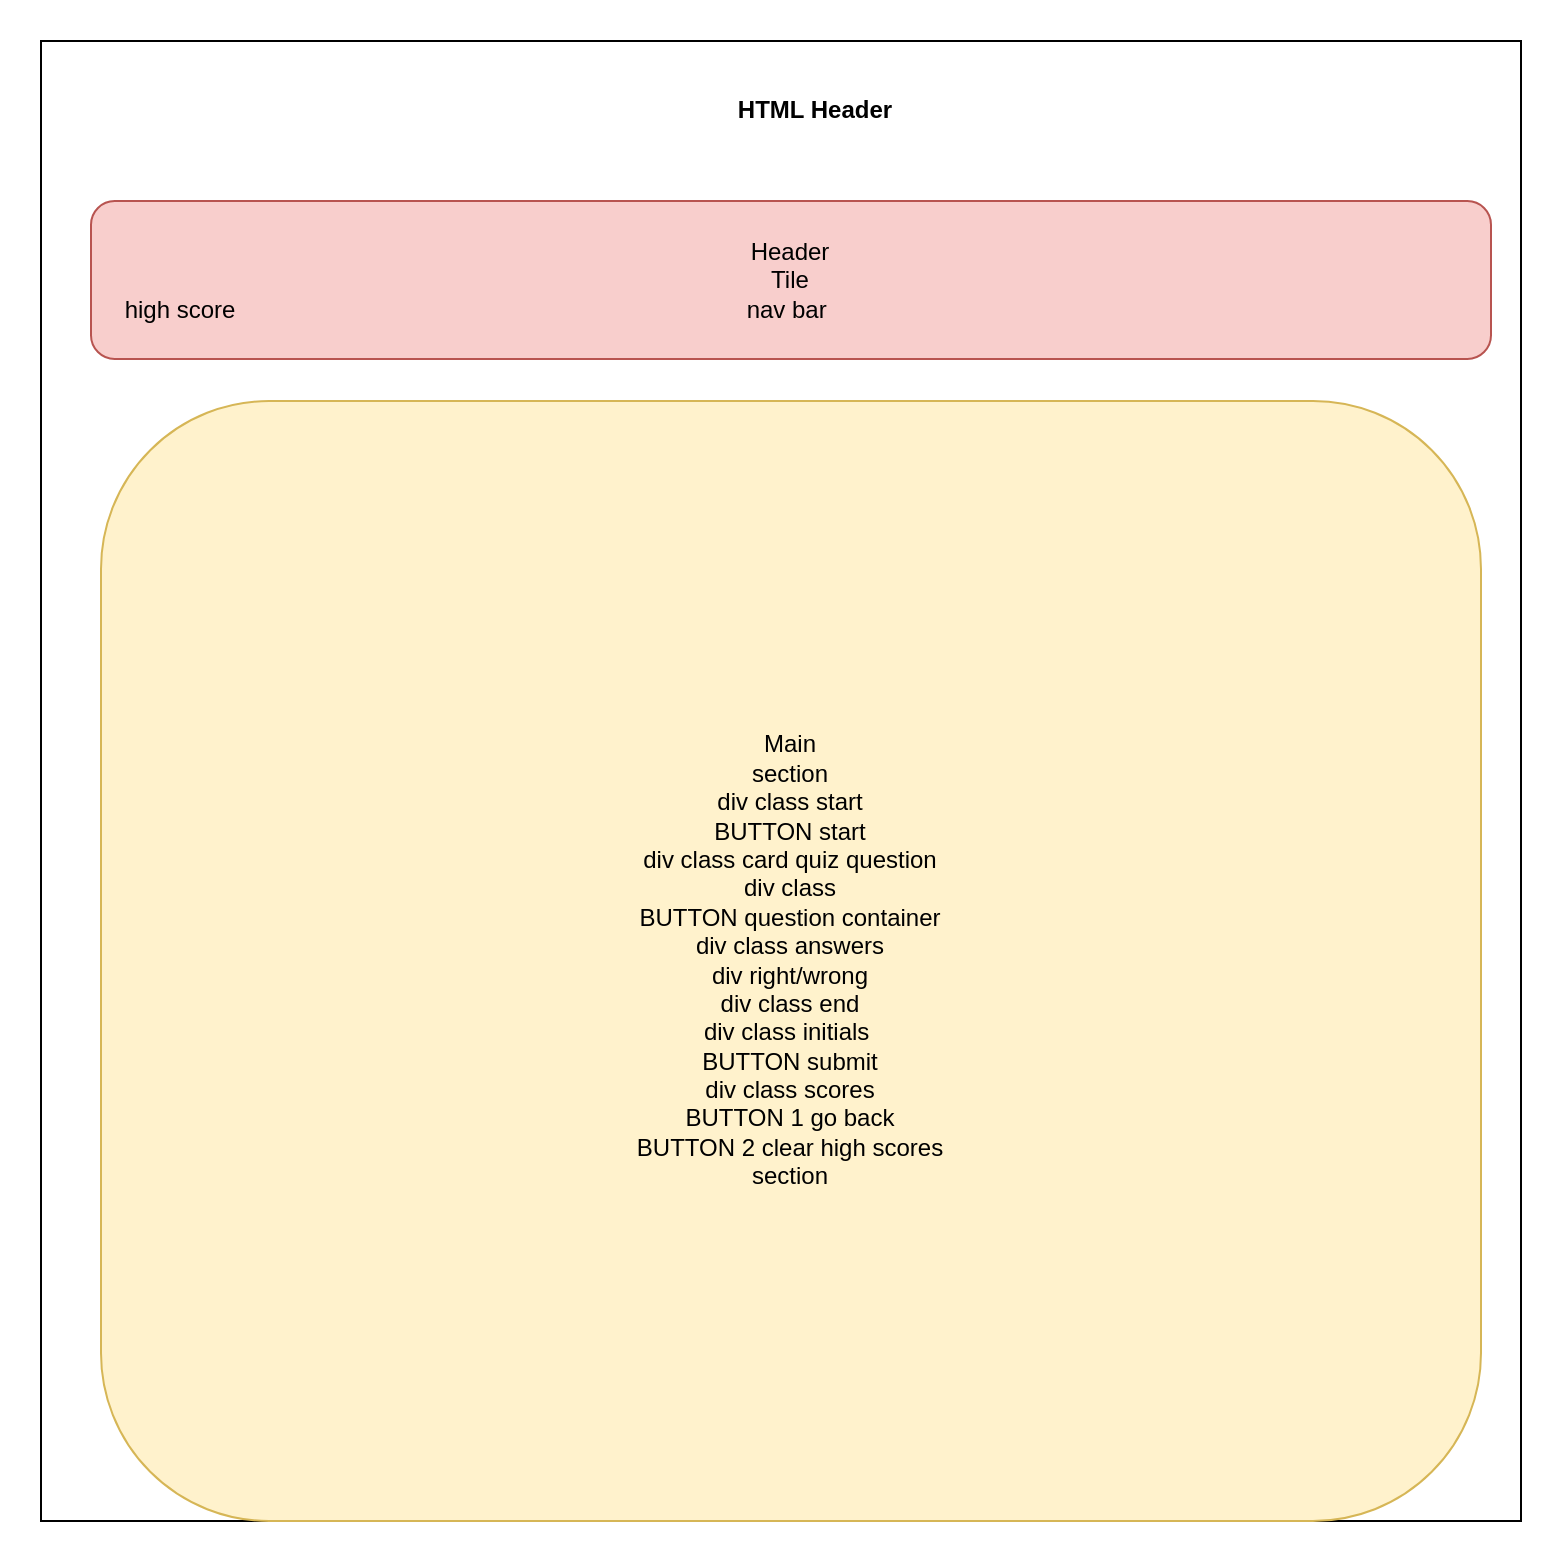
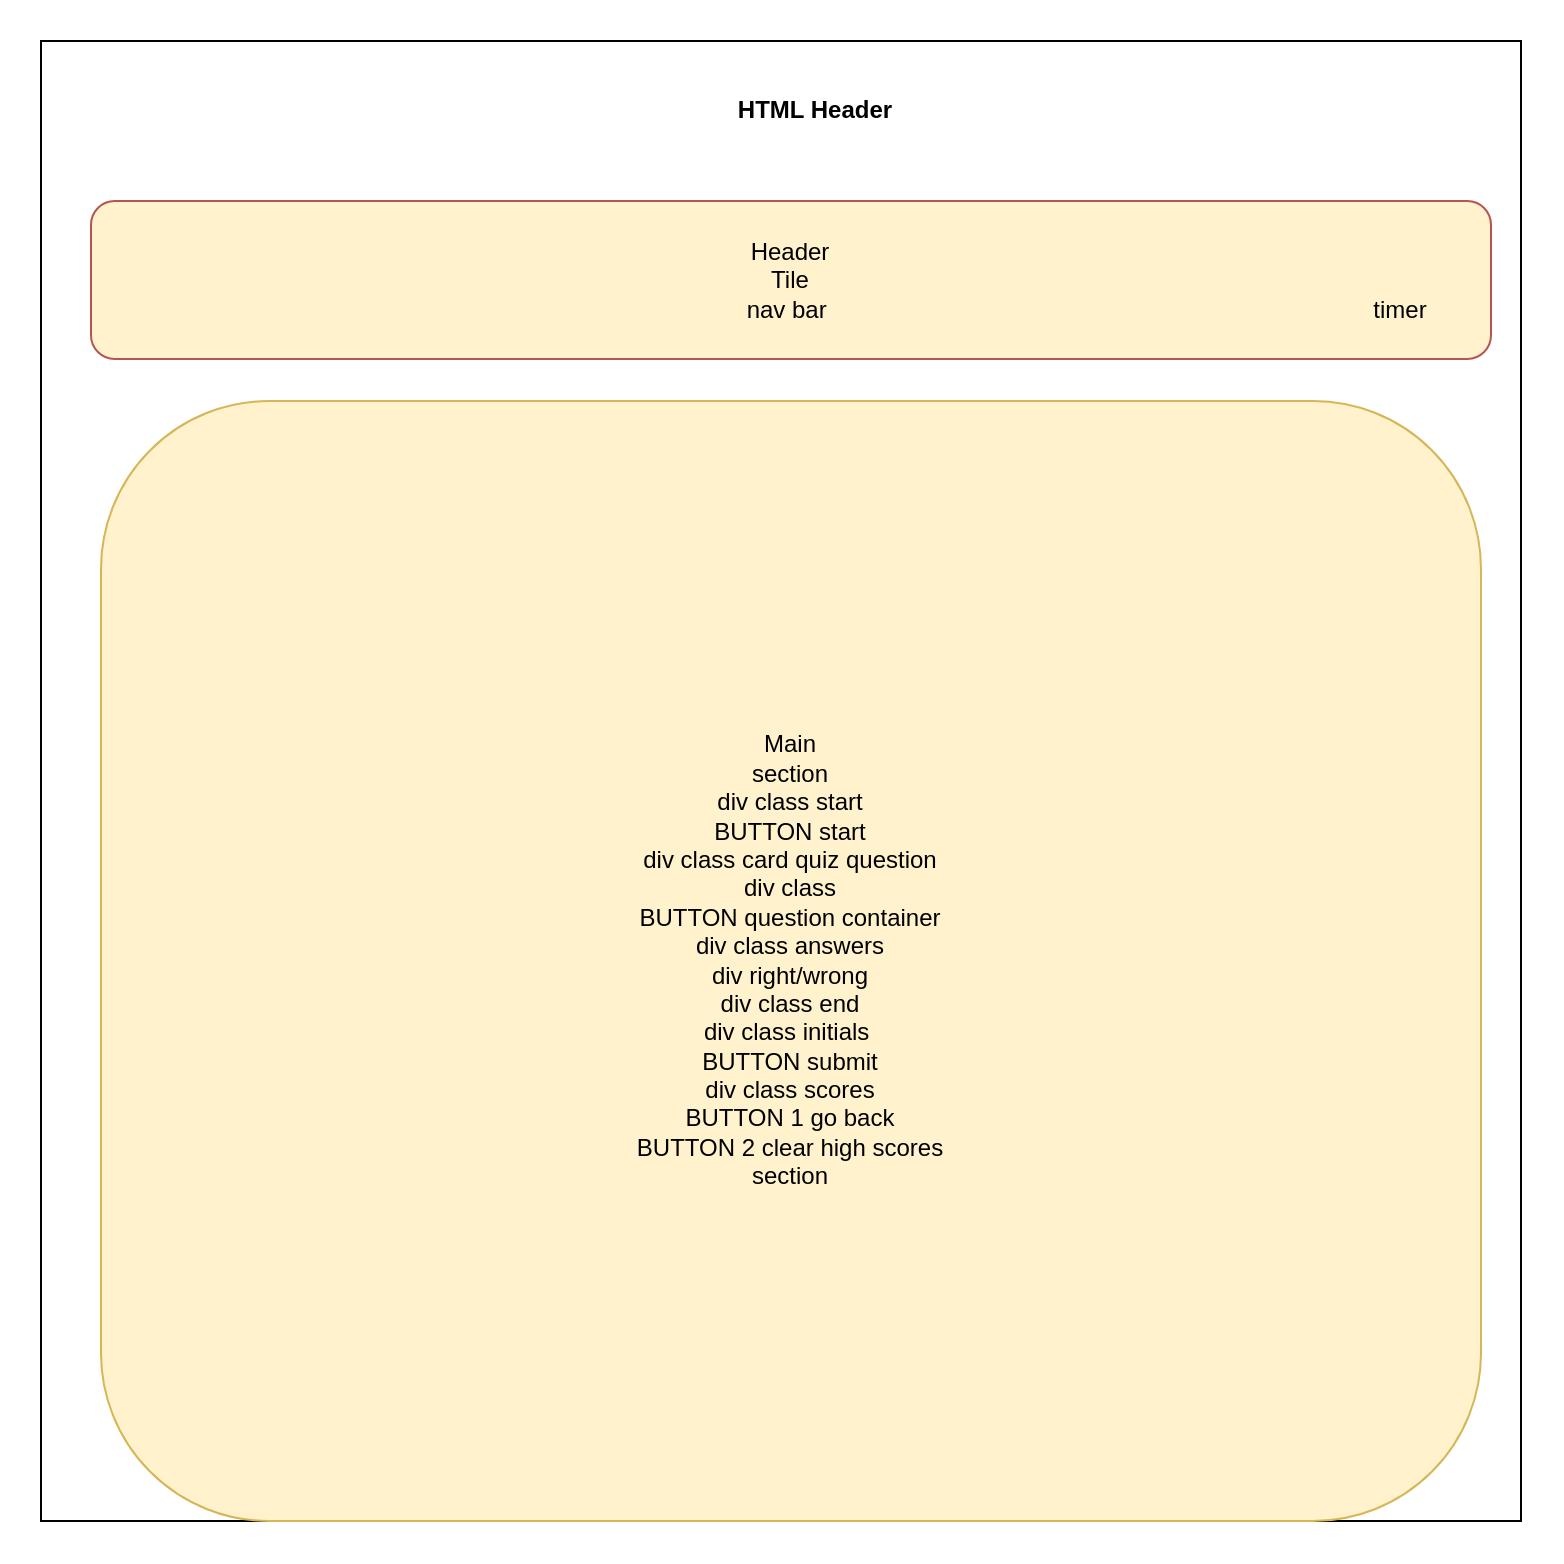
  <mxCell id="0" />
  <mxCell id="1" parent="0" />
  <mxCell id="2" value="" style="whiteSpace=wrap;html=1;aspect=fixed;" vertex="1" parent="1"><mxGeometry x="20" y="20" width="740" height="740" as="geometry" /></mxCell>
- <mxCell id="3" value="Header&lt;br&gt;Tile&lt;br&gt;nav bar&amp;nbsp;" style="rounded=1;whiteSpace=wrap;html=1;fillColor=#f8cecc;strokeColor=#b85450;" vertex="1" parent="1"><mxGeometry x="45" y="100" width="700" height="79" as="geometry" /></mxCell>
+ <mxCell id="3" value="Header&lt;br&gt;Tile&lt;br&gt;nav bar&amp;nbsp;" style="rounded=1;whiteSpace=wrap;html=1;fillColor=#fff2cc;strokeColor=#b85450;" vertex="1" parent="1"><mxGeometry x="45" y="100" width="700" height="79" as="geometry" /></mxCell>
  <mxCell id="4" value="Main&lt;br&gt;section&lt;br&gt;div class start&lt;br&gt;BUTTON start&lt;br&gt;div class card quiz question&lt;br&gt;div class &lt;br&gt;BUTTON question container&lt;br&gt;div class answers&lt;br&gt;div right/wrong&lt;br&gt;div class end&lt;br&gt;div class initials&amp;nbsp;&lt;br&gt;BUTTON submit&lt;br&gt;div class scores&lt;br&gt;BUTTON 1 go back&lt;br&gt;BUTTON 2 clear high scores&lt;br&gt;section&lt;br&gt;" style="rounded=1;whiteSpace=wrap;html=1;fillColor=#fff2cc;strokeColor=#d6b656;" vertex="1" parent="1"><mxGeometry x="50" y="200" width="690" height="560" as="geometry" /></mxCell>
- <mxCell id="5" value="high score" style="text;html=1;strokeColor=none;fillColor=none;align=center;verticalAlign=middle;whiteSpace=wrap;rounded=0;" vertex="1" parent="1"><mxGeometry x="60" y="140" width="60" height="30" as="geometry" /></mxCell>
+ <mxCell id="6" value="timer" style="text;html=1;strokeColor=none;fillColor=none;align=center;verticalAlign=middle;whiteSpace=wrap;rounded=0;" vertex="1" parent="1"><mxGeometry x="670" y="140" width="60" height="30" as="geometry" /></mxCell>
  <mxCell id="7" value="&lt;b&gt;HTML Header&lt;/b&gt;" style="text;html=1;strokeColor=none;fillColor=none;align=center;verticalAlign=middle;whiteSpace=wrap;rounded=0;" vertex="1" parent="1"><mxGeometry x="365" y="40" width="85" height="30" as="geometry" /></mxCell>
